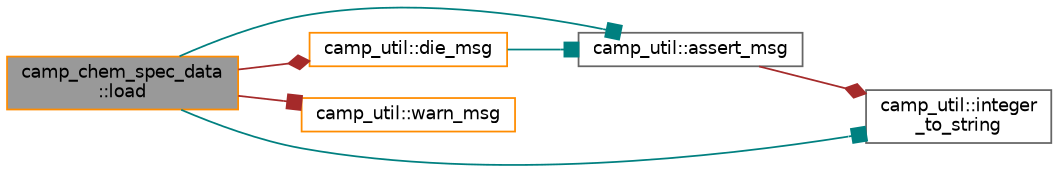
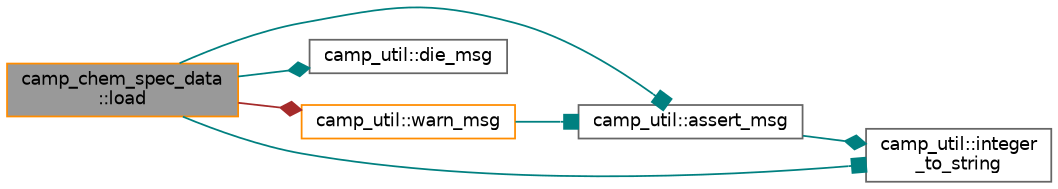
  digraph {
    rankdir=LR
    node [color=gray40 fillcolor=white fontname=Helvetica fontsize=10 shape=box style=filled]
    edge [arrowhead=box color=teal fontname=Helvetica fontsize=10 labelfontname=Helvetica labelfontsize=10 style=solid]
    n1 [color=darkorange fillcolor=grey60 fontcolor=black height=0.2 label="camp_chem_spec_data\l::load" width=0.4]
    n2 [height=0.2 label="camp_util::assert_msg" width=0.4]
-   n3 [color=darkorange height=0.2 label="camp_util::die_msg" width=0.4]
+   n3 [height=0.2 label="camp_util::die_msg" width=0.4]
    n4 [color=darkorange height=0.2 label="camp_util::warn_msg" width=0.4]
    n5 [height=0.2 label="camp_util::integer\l_to_string" width=0.4]
    n1 -> n2
-   n1 -> n3 [arrowhead=diamond color=brown]
-   n1 -> n4 [color=brown]
+   n1 -> n3 [arrowhead=diamond]
+   n1 -> n4 [arrowhead=diamond color=brown]
    n1 -> n5
-   n2 -> n5 [arrowhead=diamond color=brown]
-   n3 -> n2
+   n2 -> n5 [arrowhead=diamond]
+   n4 -> n2
  }
